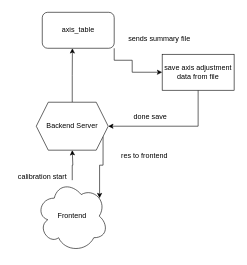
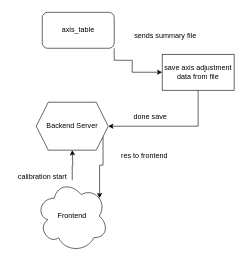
  <mxCell id="0" />
  <mxCell id="1" parent="0" />
  <mxCell id="2" style="edgeStyle=orthogonalEdgeStyle;rounded=0;orthogonalLoop=1;jettySize=auto;html=1;exitX=1;exitY=1;exitDx=0;exitDy=0;entryX=0;entryY=0.5;entryDx=0;entryDy=0;" edge="1" parent="1" source="3" target="5"><mxGeometry relative="1" as="geometry"><Array as="points"><mxPoint x="190" y="100" /><mxPoint x="220" y="100" /><mxPoint x="220" y="120" /></Array></mxGeometry></mxCell>
  <mxCell id="3" value="axis_table&lt;br&gt;" style="rounded=1;whiteSpace=wrap;html=1;" vertex="1" parent="1"><mxGeometry x="70" y="20" width="120" height="60" as="geometry" /></mxCell>
  <mxCell id="4" style="edgeStyle=orthogonalEdgeStyle;rounded=0;orthogonalLoop=1;jettySize=auto;html=1;entryX=1;entryY=0.5;entryDx=0;entryDy=0;" edge="1" parent="1" source="5" target="11"><mxGeometry relative="1" as="geometry"><Array as="points"><mxPoint x="330" y="210" /></Array></mxGeometry></mxCell>
  <mxCell id="5" value="save axis adjustment data from file" style="rounded=0;whiteSpace=wrap;html=1;" vertex="1" parent="1"><mxGeometry x="270" y="90" width="120" height="60" as="geometry" /></mxCell>
- <mxCell id="6" value="sends summary file&lt;br&gt;" style="text;html=1;align=center;verticalAlign=middle;resizable=0;points=[];autosize=1;strokeColor=none;fillColor=none;" vertex="1" parent="1"><mxGeometry x="200" y="50" width="130" height="30" as="geometry" /></mxCell>
+ <mxCell id="6" value="sends summary file&lt;br&gt;" style="text;html=1;align=center;verticalAlign=middle;resizable=0;points=[];autosize=1;strokeColor=none;fillColor=none;" vertex="1" parent="1"><mxGeometry x="210" y="45" width="130" height="30" as="geometry" /></mxCell>
  <mxCell id="7" style="edgeStyle=orthogonalEdgeStyle;rounded=0;orthogonalLoop=1;jettySize=auto;html=1;" edge="1" parent="1" source="8"><mxGeometry relative="1" as="geometry"><mxPoint x="120" y="250" as="targetPoint" /><Array as="points"><mxPoint x="120" y="275" /><mxPoint x="121" y="250" /></Array></mxGeometry></mxCell>
  <mxCell id="8" value="Frontend" style="ellipse;shape=cloud;whiteSpace=wrap;html=1;" vertex="1" parent="1"><mxGeometry x="60" y="300" width="120" height="120" as="geometry" /></mxCell>
- <mxCell id="9" style="edgeStyle=orthogonalEdgeStyle;rounded=0;orthogonalLoop=1;jettySize=auto;html=1;exitX=0.5;exitY=0;exitDx=0;exitDy=0;entryX=0.419;entryY=1;entryDx=0;entryDy=0;entryPerimeter=0;" edge="1" parent="1" source="11" target="3"><mxGeometry relative="1" as="geometry" /></mxCell>
  <mxCell id="10" style="edgeStyle=orthogonalEdgeStyle;rounded=0;orthogonalLoop=1;jettySize=auto;html=1;exitX=1;exitY=0.75;exitDx=0;exitDy=0;entryX=0.88;entryY=0.25;entryDx=0;entryDy=0;entryPerimeter=0;" edge="1" parent="1" source="11" target="8"><mxGeometry relative="1" as="geometry" /></mxCell>
  <mxCell id="11" value="Backend Server" style="shape=hexagon;perimeter=hexagonPerimeter2;whiteSpace=wrap;html=1;fixedSize=1;" vertex="1" parent="1"><mxGeometry x="60" y="170" width="120" height="80" as="geometry" /></mxCell>
  <mxCell id="12" value="done save" style="text;html=1;align=center;verticalAlign=middle;resizable=0;points=[];autosize=1;strokeColor=none;fillColor=none;" vertex="1" parent="1"><mxGeometry x="210" y="180" width="80" height="30" as="geometry" /></mxCell>
  <mxCell id="13" value="res to frontend" style="text;html=1;align=center;verticalAlign=middle;resizable=0;points=[];autosize=1;strokeColor=none;fillColor=none;" vertex="1" parent="1"><mxGeometry x="190" y="245" width="100" height="30" as="geometry" /></mxCell>
  <mxCell id="14" value="calibration start" style="text;html=1;align=center;verticalAlign=middle;resizable=0;points=[];autosize=1;strokeColor=none;fillColor=none;" vertex="1" parent="1"><mxGeometry x="20" y="280" width="100" height="30" as="geometry" /></mxCell>
